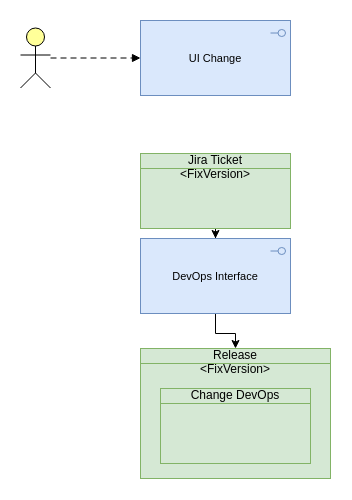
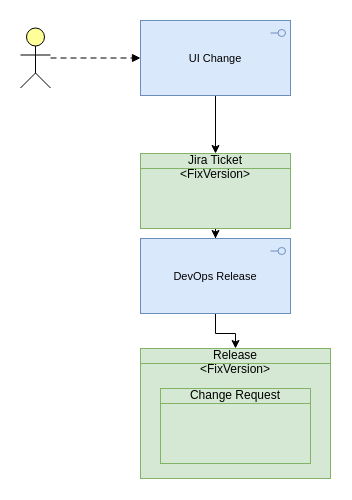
  <mxCell id="0" />
  <mxCell id="1" parent="0" />
  <mxCell id="2" value="" style="html=1;outlineConnect=0;whiteSpace=wrap;fillColor=#ffff99;verticalLabelPosition=bottom;verticalAlign=top;align=center;shape=mxgraph.archimate3.actor;" vertex="1" parent="1"><mxGeometry x="20" y="27.5" width="30" height="60" as="geometry" /></mxCell>
  <mxCell id="3" value="" style="html=1;endArrow=block;dashed=1;elbow=vertical;endFill=1;dashPattern=6 4;rounded=0;" edge="1" parent="1" source="2" target="5"><mxGeometry width="160" relative="1" as="geometry"><mxPoint x="390" y="459.453" as="sourcePoint" /><mxPoint x="570" y="494.141" as="targetPoint" /></mxGeometry></mxCell>
+ <mxCell id="4" value="" style="edgeStyle=orthogonalEdgeStyle;rounded=0;orthogonalLoop=1;jettySize=auto;html=1;" edge="1" parent="1" source="5" target="7"><mxGeometry relative="1" as="geometry" /></mxCell>
  <mxCell id="5" value="UI Change" style="html=1;outlineConnect=0;whiteSpace=wrap;fillColor=#dae8fc;shape=mxgraph.archimate3.application;appType=interface;archiType=square;fontSize=11;strokeColor=#6c8ebf;" vertex="1" parent="1"><mxGeometry x="140" y="20" width="150" height="75" as="geometry" /></mxCell>
  <mxCell id="6" value="" style="edgeStyle=orthogonalEdgeStyle;rounded=0;orthogonalLoop=1;jettySize=auto;html=1;" edge="1" parent="1" source="7" target="11"><mxGeometry relative="1" as="geometry" /></mxCell>
  <mxCell id="7" value="&lt;div&gt;Jira Ticket&lt;br&gt;&lt;/div&gt;&lt;div&gt;&amp;lt;FixVersion&amp;gt;&lt;/div&gt;" style="html=1;outlineConnect=0;whiteSpace=wrap;fillColor=#d5e8d4;shape=mxgraph.archimate3.businessObject;overflow=fill;strokeColor=#82b366;" vertex="1" parent="1"><mxGeometry x="140" y="153" width="150" height="75" as="geometry" /></mxCell>
  <mxCell id="8" value="&lt;div&gt;Release&lt;br&gt;&lt;/div&gt;&lt;div&gt;&amp;lt;FixVersion&amp;gt;&lt;/div&gt;" style="html=1;outlineConnect=0;whiteSpace=wrap;fillColor=#d5e8d4;shape=mxgraph.archimate3.businessObject;overflow=fill;strokeColor=#82b366;" vertex="1" parent="1"><mxGeometry x="140" y="348" width="190" height="130" as="geometry" /></mxCell>
- <mxCell id="9" value="&lt;div&gt;Change DevOps&lt;br&gt;&lt;/div&gt;&lt;div&gt;&lt;br&gt;&lt;/div&gt;" style="html=1;outlineConnect=0;whiteSpace=wrap;fillColor=#d5e8d4;shape=mxgraph.archimate3.businessObject;overflow=fill;strokeColor=#82b366;" vertex="1" parent="1"><mxGeometry x="160" y="388" width="150" height="75" as="geometry" /></mxCell>
+ <mxCell id="9" value="&lt;div&gt;Change Request&lt;br&gt;&lt;/div&gt;&lt;div&gt;&lt;br&gt;&lt;/div&gt;" style="html=1;outlineConnect=0;whiteSpace=wrap;fillColor=#d5e8d4;shape=mxgraph.archimate3.businessObject;overflow=fill;strokeColor=#82b366;" vertex="1" parent="1"><mxGeometry x="160" y="388" width="150" height="75" as="geometry" /></mxCell>
  <mxCell id="10" value="" style="edgeStyle=orthogonalEdgeStyle;rounded=0;orthogonalLoop=1;jettySize=auto;html=1;" edge="1" parent="1" source="11" target="8"><mxGeometry relative="1" as="geometry" /></mxCell>
- <mxCell id="11" value="DevOps Interface" style="html=1;outlineConnect=0;whiteSpace=wrap;fillColor=#dae8fc;shape=mxgraph.archimate3.application;appType=interface;archiType=square;fontSize=11;strokeColor=#6c8ebf;" vertex="1" parent="1"><mxGeometry x="140" y="238" width="150" height="75" as="geometry" /></mxCell>
+ <mxCell id="11" value="DevOps Release" style="html=1;outlineConnect=0;whiteSpace=wrap;fillColor=#dae8fc;shape=mxgraph.archimate3.application;appType=interface;archiType=square;fontSize=11;strokeColor=#6c8ebf;" vertex="1" parent="1"><mxGeometry x="140" y="238" width="150" height="75" as="geometry" /></mxCell>
